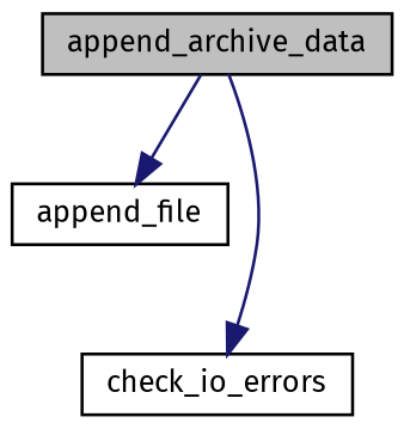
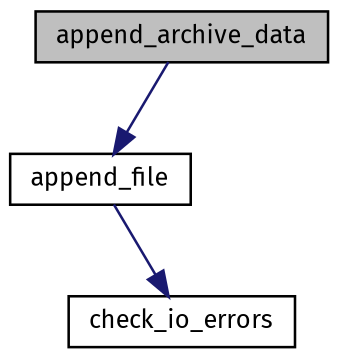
  digraph {
    fontname="Fira Sans"
    rankdir=TB
    node [color=black fillcolor=white fontname="Fira Sans" fontsize=10 shape=record style=filled]
    edge [color=midnightblue fontname="Fira Sans" fontsize=10 labelfontname=Helvetica labelfontsize=10 style=solid]
    n1 [fillcolor=grey75 fontcolor=black height=0.2 label=append_archive_data width=0.4]
    n2 [height=0.2 label=append_file width=0.4]
    n3 [height=0.2 label=check_io_errors width=0.4]
    n1 -> n2
-   n1 -> n3
+   n2 -> n3
  }
